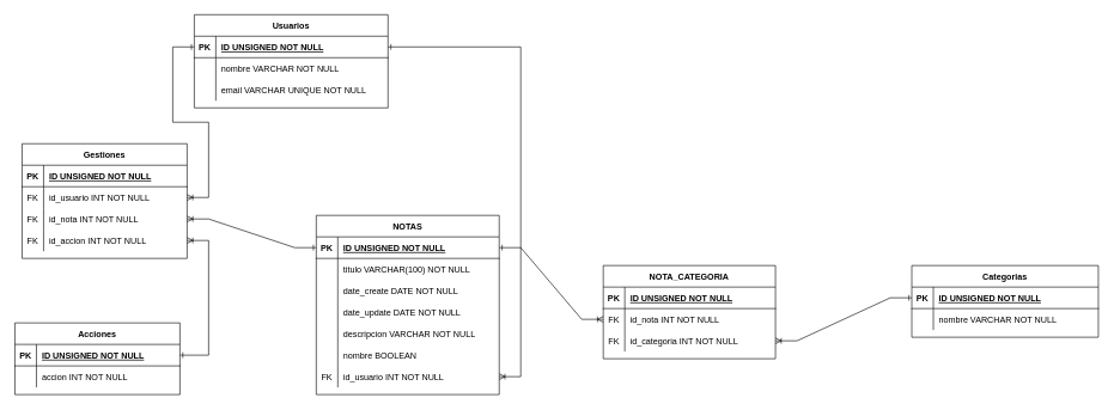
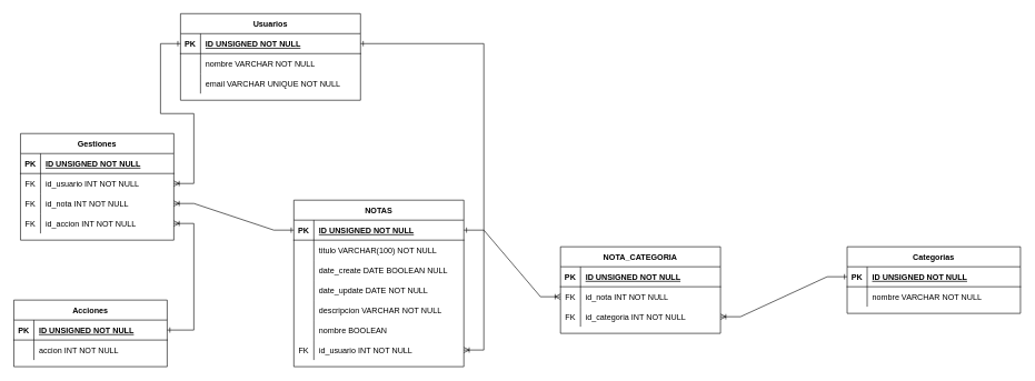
  <mxCell id="0" />
  <mxCell id="1" parent="0" />
  <mxCell id="2" value="Usuarios" style="shape=table;startSize=30;container=1;collapsible=1;childLayout=tableLayout;fixedRows=1;rowLines=0;fontStyle=1;align=center;resizeLast=1;" vertex="1" parent="1"><mxGeometry x="270" y="20" width="270" height="130" as="geometry" /></mxCell>
  <mxCell id="3" value="" style="shape=tableRow;horizontal=0;startSize=0;swimlaneHead=0;swimlaneBody=0;fillColor=none;collapsible=0;dropTarget=0;points=[[0,0.5],[1,0.5]];portConstraint=eastwest;top=0;left=0;right=0;bottom=1;" vertex="1" parent="2"><mxGeometry y="30" width="270" height="30" as="geometry" /></mxCell>
  <mxCell id="4" value="PK" style="shape=partialRectangle;connectable=0;fillColor=none;top=0;left=0;bottom=0;right=0;fontStyle=1;overflow=hidden;" vertex="1" parent="3"><mxGeometry width="30" height="30" as="geometry"><mxRectangle width="30" height="30" as="alternateBounds" /></mxGeometry></mxCell>
  <mxCell id="5" value="ID UNSIGNED NOT NULL" style="shape=partialRectangle;connectable=0;fillColor=none;top=0;left=0;bottom=0;right=0;align=left;spacingLeft=6;fontStyle=5;overflow=hidden;" vertex="1" parent="3"><mxGeometry x="30" width="240" height="30" as="geometry"><mxRectangle width="240" height="30" as="alternateBounds" /></mxGeometry></mxCell>
  <mxCell id="6" value="" style="shape=tableRow;horizontal=0;startSize=0;swimlaneHead=0;swimlaneBody=0;fillColor=none;collapsible=0;dropTarget=0;points=[[0,0.5],[1,0.5]];portConstraint=eastwest;top=0;left=0;right=0;bottom=0;" vertex="1" parent="2"><mxGeometry y="60" width="270" height="30" as="geometry" /></mxCell>
  <mxCell id="7" value="" style="shape=partialRectangle;connectable=0;fillColor=none;top=0;left=0;bottom=0;right=0;editable=1;overflow=hidden;" vertex="1" parent="6"><mxGeometry width="30" height="30" as="geometry"><mxRectangle width="30" height="30" as="alternateBounds" /></mxGeometry></mxCell>
  <mxCell id="8" value="nombre VARCHAR NOT NULL" style="shape=partialRectangle;connectable=0;fillColor=none;top=0;left=0;bottom=0;right=0;align=left;spacingLeft=6;overflow=hidden;" vertex="1" parent="6"><mxGeometry x="30" width="240" height="30" as="geometry"><mxRectangle width="240" height="30" as="alternateBounds" /></mxGeometry></mxCell>
  <mxCell id="9" value="" style="shape=tableRow;horizontal=0;startSize=0;swimlaneHead=0;swimlaneBody=0;fillColor=none;collapsible=0;dropTarget=0;points=[[0,0.5],[1,0.5]];portConstraint=eastwest;top=0;left=0;right=0;bottom=0;" vertex="1" parent="2"><mxGeometry y="90" width="270" height="30" as="geometry" /></mxCell>
  <mxCell id="10" value="" style="shape=partialRectangle;connectable=0;fillColor=none;top=0;left=0;bottom=0;right=0;editable=1;overflow=hidden;" vertex="1" parent="9"><mxGeometry width="30" height="30" as="geometry"><mxRectangle width="30" height="30" as="alternateBounds" /></mxGeometry></mxCell>
  <mxCell id="11" value="email VARCHAR UNIQUE NOT NULL" style="shape=partialRectangle;connectable=0;fillColor=none;top=0;left=0;bottom=0;right=0;align=left;spacingLeft=6;overflow=hidden;" vertex="1" parent="9"><mxGeometry x="30" width="240" height="30" as="geometry"><mxRectangle width="240" height="30" as="alternateBounds" /></mxGeometry></mxCell>
  <mxCell id="12" value="Gestiones" style="shape=table;startSize=30;container=1;collapsible=1;childLayout=tableLayout;fixedRows=1;rowLines=0;fontStyle=1;align=center;resizeLast=1;" vertex="1" parent="1"><mxGeometry x="30" y="200" width="230" height="160" as="geometry" /></mxCell>
  <mxCell id="13" value="" style="shape=tableRow;horizontal=0;startSize=0;swimlaneHead=0;swimlaneBody=0;fillColor=none;collapsible=0;dropTarget=0;points=[[0,0.5],[1,0.5]];portConstraint=eastwest;top=0;left=0;right=0;bottom=1;" vertex="1" parent="12"><mxGeometry y="30" width="230" height="30" as="geometry" /></mxCell>
  <mxCell id="14" value="PK" style="shape=partialRectangle;connectable=0;fillColor=none;top=0;left=0;bottom=0;right=0;fontStyle=1;overflow=hidden;" vertex="1" parent="13"><mxGeometry width="30" height="30" as="geometry"><mxRectangle width="30" height="30" as="alternateBounds" /></mxGeometry></mxCell>
  <mxCell id="15" value="ID UNSIGNED NOT NULL" style="shape=partialRectangle;connectable=0;fillColor=none;top=0;left=0;bottom=0;right=0;align=left;spacingLeft=6;fontStyle=5;overflow=hidden;" vertex="1" parent="13"><mxGeometry x="30" width="200" height="30" as="geometry"><mxRectangle width="200" height="30" as="alternateBounds" /></mxGeometry></mxCell>
  <mxCell id="16" value="" style="shape=tableRow;horizontal=0;startSize=0;swimlaneHead=0;swimlaneBody=0;fillColor=none;collapsible=0;dropTarget=0;points=[[0,0.5],[1,0.5]];portConstraint=eastwest;top=0;left=0;right=0;bottom=0;" vertex="1" parent="12"><mxGeometry y="60" width="230" height="30" as="geometry" /></mxCell>
  <mxCell id="17" value="FK" style="shape=partialRectangle;connectable=0;fillColor=none;top=0;left=0;bottom=0;right=0;editable=1;overflow=hidden;" vertex="1" parent="16"><mxGeometry width="30" height="30" as="geometry"><mxRectangle width="30" height="30" as="alternateBounds" /></mxGeometry></mxCell>
  <mxCell id="18" value="id_usuario INT NOT NULL" style="shape=partialRectangle;connectable=0;fillColor=none;top=0;left=0;bottom=0;right=0;align=left;spacingLeft=6;overflow=hidden;" vertex="1" parent="16"><mxGeometry x="30" width="200" height="30" as="geometry"><mxRectangle width="200" height="30" as="alternateBounds" /></mxGeometry></mxCell>
  <mxCell id="19" value="" style="shape=tableRow;horizontal=0;startSize=0;swimlaneHead=0;swimlaneBody=0;fillColor=none;collapsible=0;dropTarget=0;points=[[0,0.5],[1,0.5]];portConstraint=eastwest;top=0;left=0;right=0;bottom=0;" vertex="1" parent="12"><mxGeometry y="90" width="230" height="30" as="geometry" /></mxCell>
  <mxCell id="20" value="FK" style="shape=partialRectangle;connectable=0;fillColor=none;top=0;left=0;bottom=0;right=0;editable=1;overflow=hidden;" vertex="1" parent="19"><mxGeometry width="30" height="30" as="geometry"><mxRectangle width="30" height="30" as="alternateBounds" /></mxGeometry></mxCell>
  <mxCell id="21" value="id_nota INT NOT NULL" style="shape=partialRectangle;connectable=0;fillColor=none;top=0;left=0;bottom=0;right=0;align=left;spacingLeft=6;overflow=hidden;" vertex="1" parent="19"><mxGeometry x="30" width="200" height="30" as="geometry"><mxRectangle width="200" height="30" as="alternateBounds" /></mxGeometry></mxCell>
  <mxCell id="22" value="" style="shape=tableRow;horizontal=0;startSize=0;swimlaneHead=0;swimlaneBody=0;fillColor=none;collapsible=0;dropTarget=0;points=[[0,0.5],[1,0.5]];portConstraint=eastwest;top=0;left=0;right=0;bottom=0;" vertex="1" parent="12"><mxGeometry y="120" width="230" height="30" as="geometry" /></mxCell>
  <mxCell id="23" value="FK" style="shape=partialRectangle;connectable=0;fillColor=none;top=0;left=0;bottom=0;right=0;editable=1;overflow=hidden;" vertex="1" parent="22"><mxGeometry width="30" height="30" as="geometry"><mxRectangle width="30" height="30" as="alternateBounds" /></mxGeometry></mxCell>
  <mxCell id="24" value="id_accion INT NOT NULL" style="shape=partialRectangle;connectable=0;fillColor=none;top=0;left=0;bottom=0;right=0;align=left;spacingLeft=6;overflow=hidden;" vertex="1" parent="22"><mxGeometry x="30" width="200" height="30" as="geometry"><mxRectangle width="200" height="30" as="alternateBounds" /></mxGeometry></mxCell>
  <mxCell id="25" value="" style="edgeStyle=entityRelationEdgeStyle;fontSize=12;html=1;endArrow=ERone;endFill=0;rounded=0;exitX=1;exitY=0.5;exitDx=0;exitDy=0;entryX=0;entryY=0.5;entryDx=0;entryDy=0;startArrow=ERoneToMany;startFill=0;" edge="1" parent="1" source="16" target="3"><mxGeometry width="100" height="100" relative="1" as="geometry"><mxPoint x="490" y="280" as="sourcePoint" /><mxPoint x="590" y="180" as="targetPoint" /></mxGeometry></mxCell>
  <mxCell id="26" value="Acciones" style="shape=table;startSize=30;container=1;collapsible=1;childLayout=tableLayout;fixedRows=1;rowLines=0;fontStyle=1;align=center;resizeLast=1;" vertex="1" parent="1"><mxGeometry x="20" y="450" width="230" height="100" as="geometry" /></mxCell>
  <mxCell id="27" value="" style="shape=tableRow;horizontal=0;startSize=0;swimlaneHead=0;swimlaneBody=0;fillColor=none;collapsible=0;dropTarget=0;points=[[0,0.5],[1,0.5]];portConstraint=eastwest;top=0;left=0;right=0;bottom=1;" vertex="1" parent="26"><mxGeometry y="30" width="230" height="30" as="geometry" /></mxCell>
  <mxCell id="28" value="PK" style="shape=partialRectangle;connectable=0;fillColor=none;top=0;left=0;bottom=0;right=0;fontStyle=1;overflow=hidden;" vertex="1" parent="27"><mxGeometry width="30" height="30" as="geometry"><mxRectangle width="30" height="30" as="alternateBounds" /></mxGeometry></mxCell>
  <mxCell id="29" value="ID UNSIGNED NOT NULL" style="shape=partialRectangle;connectable=0;fillColor=none;top=0;left=0;bottom=0;right=0;align=left;spacingLeft=6;fontStyle=5;overflow=hidden;" vertex="1" parent="27"><mxGeometry x="30" width="200" height="30" as="geometry"><mxRectangle width="200" height="30" as="alternateBounds" /></mxGeometry></mxCell>
  <mxCell id="30" value="" style="shape=tableRow;horizontal=0;startSize=0;swimlaneHead=0;swimlaneBody=0;fillColor=none;collapsible=0;dropTarget=0;points=[[0,0.5],[1,0.5]];portConstraint=eastwest;top=0;left=0;right=0;bottom=0;" vertex="1" parent="26"><mxGeometry y="60" width="230" height="30" as="geometry" /></mxCell>
  <mxCell id="31" value="" style="shape=partialRectangle;connectable=0;fillColor=none;top=0;left=0;bottom=0;right=0;editable=1;overflow=hidden;" vertex="1" parent="30"><mxGeometry width="30" height="30" as="geometry"><mxRectangle width="30" height="30" as="alternateBounds" /></mxGeometry></mxCell>
  <mxCell id="32" value="accion INT NOT NULL" style="shape=partialRectangle;connectable=0;fillColor=none;top=0;left=0;bottom=0;right=0;align=left;spacingLeft=6;overflow=hidden;" vertex="1" parent="30"><mxGeometry x="30" width="200" height="30" as="geometry"><mxRectangle width="200" height="30" as="alternateBounds" /></mxGeometry></mxCell>
  <mxCell id="33" value="" style="edgeStyle=entityRelationEdgeStyle;fontSize=12;html=1;endArrow=ERone;endFill=0;rounded=0;startArrow=ERoneToMany;startFill=0;" edge="1" parent="1" target="27"><mxGeometry width="100" height="100" relative="1" as="geometry"><mxPoint x="260" y="335" as="sourcePoint" /><mxPoint x="280" y="75" as="targetPoint" /></mxGeometry></mxCell>
  <mxCell id="34" value="NOTAS" style="shape=table;startSize=30;container=1;collapsible=1;childLayout=tableLayout;fixedRows=1;rowLines=0;fontStyle=1;align=center;resizeLast=1;" vertex="1" parent="1"><mxGeometry x="440" y="300" width="255" height="250" as="geometry" /></mxCell>
  <mxCell id="35" value="" style="shape=tableRow;horizontal=0;startSize=0;swimlaneHead=0;swimlaneBody=0;fillColor=none;collapsible=0;dropTarget=0;points=[[0,0.5],[1,0.5]];portConstraint=eastwest;top=0;left=0;right=0;bottom=1;" vertex="1" parent="34"><mxGeometry y="30" width="255" height="30" as="geometry" /></mxCell>
  <mxCell id="36" value="PK" style="shape=partialRectangle;connectable=0;fillColor=none;top=0;left=0;bottom=0;right=0;fontStyle=1;overflow=hidden;" vertex="1" parent="35"><mxGeometry width="30" height="30" as="geometry"><mxRectangle width="30" height="30" as="alternateBounds" /></mxGeometry></mxCell>
  <mxCell id="37" value="ID UNSIGNED NOT NULL" style="shape=partialRectangle;connectable=0;fillColor=none;top=0;left=0;bottom=0;right=0;align=left;spacingLeft=6;fontStyle=5;overflow=hidden;" vertex="1" parent="35"><mxGeometry x="30" width="225" height="30" as="geometry"><mxRectangle width="225" height="30" as="alternateBounds" /></mxGeometry></mxCell>
  <mxCell id="38" value="" style="shape=tableRow;horizontal=0;startSize=0;swimlaneHead=0;swimlaneBody=0;fillColor=none;collapsible=0;dropTarget=0;points=[[0,0.5],[1,0.5]];portConstraint=eastwest;top=0;left=0;right=0;bottom=0;" vertex="1" parent="34"><mxGeometry y="60" width="255" height="30" as="geometry" /></mxCell>
  <mxCell id="39" value="" style="shape=partialRectangle;connectable=0;fillColor=none;top=0;left=0;bottom=0;right=0;editable=1;overflow=hidden;" vertex="1" parent="38"><mxGeometry width="30" height="30" as="geometry"><mxRectangle width="30" height="30" as="alternateBounds" /></mxGeometry></mxCell>
  <mxCell id="40" value="titulo VARCHAR(100) NOT NULL" style="shape=partialRectangle;connectable=0;fillColor=none;top=0;left=0;bottom=0;right=0;align=left;spacingLeft=6;overflow=hidden;" vertex="1" parent="38"><mxGeometry x="30" width="225" height="30" as="geometry"><mxRectangle width="225" height="30" as="alternateBounds" /></mxGeometry></mxCell>
  <mxCell id="41" value="" style="shape=tableRow;horizontal=0;startSize=0;swimlaneHead=0;swimlaneBody=0;fillColor=none;collapsible=0;dropTarget=0;points=[[0,0.5],[1,0.5]];portConstraint=eastwest;top=0;left=0;right=0;bottom=0;" vertex="1" parent="34"><mxGeometry y="90" width="255" height="30" as="geometry" /></mxCell>
  <mxCell id="42" value="" style="shape=partialRectangle;connectable=0;fillColor=none;top=0;left=0;bottom=0;right=0;editable=1;overflow=hidden;" vertex="1" parent="41"><mxGeometry width="30" height="30" as="geometry"><mxRectangle width="30" height="30" as="alternateBounds" /></mxGeometry></mxCell>
- <mxCell id="43" value="date_create DATE NOT NULL" style="shape=partialRectangle;connectable=0;fillColor=none;top=0;left=0;bottom=0;right=0;align=left;spacingLeft=6;overflow=hidden;" vertex="1" parent="41"><mxGeometry x="30" width="225" height="30" as="geometry"><mxRectangle width="225" height="30" as="alternateBounds" /></mxGeometry></mxCell>
+ <mxCell id="43" value="date_create DATE BOOLEAN NULL" style="shape=partialRectangle;connectable=0;fillColor=none;top=0;left=0;bottom=0;right=0;align=left;spacingLeft=6;overflow=hidden;" vertex="1" parent="41"><mxGeometry x="30" width="225" height="30" as="geometry"><mxRectangle width="225" height="30" as="alternateBounds" /></mxGeometry></mxCell>
  <mxCell id="44" value="" style="shape=tableRow;horizontal=0;startSize=0;swimlaneHead=0;swimlaneBody=0;fillColor=none;collapsible=0;dropTarget=0;points=[[0,0.5],[1,0.5]];portConstraint=eastwest;top=0;left=0;right=0;bottom=0;" vertex="1" parent="34"><mxGeometry y="120" width="255" height="30" as="geometry" /></mxCell>
  <mxCell id="45" value="" style="shape=partialRectangle;connectable=0;fillColor=none;top=0;left=0;bottom=0;right=0;editable=1;overflow=hidden;" vertex="1" parent="44"><mxGeometry width="30" height="30" as="geometry"><mxRectangle width="30" height="30" as="alternateBounds" /></mxGeometry></mxCell>
  <mxCell id="46" value="date_update DATE NOT NULL" style="shape=partialRectangle;connectable=0;fillColor=none;top=0;left=0;bottom=0;right=0;align=left;spacingLeft=6;overflow=hidden;" vertex="1" parent="44"><mxGeometry x="30" width="225" height="30" as="geometry"><mxRectangle width="225" height="30" as="alternateBounds" /></mxGeometry></mxCell>
  <mxCell id="47" value="" style="shape=tableRow;horizontal=0;startSize=0;swimlaneHead=0;swimlaneBody=0;fillColor=none;collapsible=0;dropTarget=0;points=[[0,0.5],[1,0.5]];portConstraint=eastwest;top=0;left=0;right=0;bottom=0;" vertex="1" parent="34"><mxGeometry y="150" width="255" height="30" as="geometry" /></mxCell>
  <mxCell id="48" value="" style="shape=partialRectangle;connectable=0;fillColor=none;top=0;left=0;bottom=0;right=0;editable=1;overflow=hidden;" vertex="1" parent="47"><mxGeometry width="30" height="30" as="geometry"><mxRectangle width="30" height="30" as="alternateBounds" /></mxGeometry></mxCell>
  <mxCell id="49" value="descripcion VARCHAR NOT NULL" style="shape=partialRectangle;connectable=0;fillColor=none;top=0;left=0;bottom=0;right=0;align=left;spacingLeft=6;overflow=hidden;" vertex="1" parent="47"><mxGeometry x="30" width="225" height="30" as="geometry"><mxRectangle width="225" height="30" as="alternateBounds" /></mxGeometry></mxCell>
  <mxCell id="50" value="" style="shape=tableRow;horizontal=0;startSize=0;swimlaneHead=0;swimlaneBody=0;fillColor=none;collapsible=0;dropTarget=0;points=[[0,0.5],[1,0.5]];portConstraint=eastwest;top=0;left=0;right=0;bottom=0;" vertex="1" parent="34"><mxGeometry y="180" width="255" height="30" as="geometry" /></mxCell>
  <mxCell id="51" value="" style="shape=partialRectangle;connectable=0;fillColor=none;top=0;left=0;bottom=0;right=0;editable=1;overflow=hidden;" vertex="1" parent="50"><mxGeometry width="30" height="30" as="geometry"><mxRectangle width="30" height="30" as="alternateBounds" /></mxGeometry></mxCell>
  <mxCell id="52" value="nombre BOOLEAN " style="shape=partialRectangle;connectable=0;fillColor=none;top=0;left=0;bottom=0;right=0;align=left;spacingLeft=6;overflow=hidden;" vertex="1" parent="50"><mxGeometry x="30" width="225" height="30" as="geometry"><mxRectangle width="225" height="30" as="alternateBounds" /></mxGeometry></mxCell>
  <mxCell id="53" value="" style="shape=tableRow;horizontal=0;startSize=0;swimlaneHead=0;swimlaneBody=0;fillColor=none;collapsible=0;dropTarget=0;points=[[0,0.5],[1,0.5]];portConstraint=eastwest;top=0;left=0;right=0;bottom=0;" vertex="1" parent="34"><mxGeometry y="210" width="255" height="30" as="geometry" /></mxCell>
  <mxCell id="54" value="FK" style="shape=partialRectangle;connectable=0;fillColor=none;top=0;left=0;bottom=0;right=0;editable=1;overflow=hidden;" vertex="1" parent="53"><mxGeometry width="30" height="30" as="geometry"><mxRectangle width="30" height="30" as="alternateBounds" /></mxGeometry></mxCell>
  <mxCell id="55" value="id_usuario INT NOT NULL" style="shape=partialRectangle;connectable=0;fillColor=none;top=0;left=0;bottom=0;right=0;align=left;spacingLeft=6;overflow=hidden;" vertex="1" parent="53"><mxGeometry x="30" width="225" height="30" as="geometry"><mxRectangle width="225" height="30" as="alternateBounds" /></mxGeometry></mxCell>
  <mxCell id="56" value="" style="edgeStyle=entityRelationEdgeStyle;fontSize=12;html=1;endArrow=ERone;endFill=0;rounded=0;startArrow=ERoneToMany;startFill=0;" edge="1" parent="1" source="53" target="3"><mxGeometry width="100" height="100" relative="1" as="geometry"><mxPoint x="270" y="285" as="sourcePoint" /><mxPoint x="280" y="75" as="targetPoint" /></mxGeometry></mxCell>
  <mxCell id="57" value="NOTA_CATEGORIA" style="shape=table;startSize=30;container=1;collapsible=1;childLayout=tableLayout;fixedRows=1;rowLines=0;fontStyle=1;align=center;resizeLast=1;" vertex="1" parent="1"><mxGeometry x="840" y="370" width="240" height="130" as="geometry" /></mxCell>
  <mxCell id="58" value="" style="shape=tableRow;horizontal=0;startSize=0;swimlaneHead=0;swimlaneBody=0;fillColor=none;collapsible=0;dropTarget=0;points=[[0,0.5],[1,0.5]];portConstraint=eastwest;top=0;left=0;right=0;bottom=1;" vertex="1" parent="57"><mxGeometry y="30" width="240" height="30" as="geometry" /></mxCell>
  <mxCell id="59" value="PK" style="shape=partialRectangle;connectable=0;fillColor=none;top=0;left=0;bottom=0;right=0;fontStyle=1;overflow=hidden;" vertex="1" parent="58"><mxGeometry width="30" height="30" as="geometry"><mxRectangle width="30" height="30" as="alternateBounds" /></mxGeometry></mxCell>
  <mxCell id="60" value="ID UNSIGNED NOT NULL" style="shape=partialRectangle;connectable=0;fillColor=none;top=0;left=0;bottom=0;right=0;align=left;spacingLeft=6;fontStyle=5;overflow=hidden;" vertex="1" parent="58"><mxGeometry x="30" width="210" height="30" as="geometry"><mxRectangle width="210" height="30" as="alternateBounds" /></mxGeometry></mxCell>
  <mxCell id="61" value="" style="shape=tableRow;horizontal=0;startSize=0;swimlaneHead=0;swimlaneBody=0;fillColor=none;collapsible=0;dropTarget=0;points=[[0,0.5],[1,0.5]];portConstraint=eastwest;top=0;left=0;right=0;bottom=0;" vertex="1" parent="57"><mxGeometry y="60" width="240" height="30" as="geometry" /></mxCell>
  <mxCell id="62" value="FK" style="shape=partialRectangle;connectable=0;fillColor=none;top=0;left=0;bottom=0;right=0;editable=1;overflow=hidden;" vertex="1" parent="61"><mxGeometry width="30" height="30" as="geometry"><mxRectangle width="30" height="30" as="alternateBounds" /></mxGeometry></mxCell>
  <mxCell id="63" value="id_nota INT NOT NULL   " style="shape=partialRectangle;connectable=0;fillColor=none;top=0;left=0;bottom=0;right=0;align=left;spacingLeft=6;overflow=hidden;" vertex="1" parent="61"><mxGeometry x="30" width="210" height="30" as="geometry"><mxRectangle width="210" height="30" as="alternateBounds" /></mxGeometry></mxCell>
  <mxCell id="64" value="" style="shape=tableRow;horizontal=0;startSize=0;swimlaneHead=0;swimlaneBody=0;fillColor=none;collapsible=0;dropTarget=0;points=[[0,0.5],[1,0.5]];portConstraint=eastwest;top=0;left=0;right=0;bottom=0;" vertex="1" parent="57"><mxGeometry y="90" width="240" height="30" as="geometry" /></mxCell>
  <mxCell id="65" value="FK" style="shape=partialRectangle;connectable=0;fillColor=none;top=0;left=0;bottom=0;right=0;editable=1;overflow=hidden;" vertex="1" parent="64"><mxGeometry width="30" height="30" as="geometry"><mxRectangle width="30" height="30" as="alternateBounds" /></mxGeometry></mxCell>
  <mxCell id="66" value="id_categoria INT NOT NULL" style="shape=partialRectangle;connectable=0;fillColor=none;top=0;left=0;bottom=0;right=0;align=left;spacingLeft=6;overflow=hidden;" vertex="1" parent="64"><mxGeometry x="30" width="210" height="30" as="geometry"><mxRectangle width="210" height="30" as="alternateBounds" /></mxGeometry></mxCell>
  <mxCell id="67" value="Categorias" style="shape=table;startSize=30;container=1;collapsible=1;childLayout=tableLayout;fixedRows=1;rowLines=0;fontStyle=1;align=center;resizeLast=1;" vertex="1" parent="1"><mxGeometry x="1270" y="370" width="260" height="100" as="geometry" /></mxCell>
  <mxCell id="68" value="" style="shape=tableRow;horizontal=0;startSize=0;swimlaneHead=0;swimlaneBody=0;fillColor=none;collapsible=0;dropTarget=0;points=[[0,0.5],[1,0.5]];portConstraint=eastwest;top=0;left=0;right=0;bottom=1;" vertex="1" parent="67"><mxGeometry y="30" width="260" height="30" as="geometry" /></mxCell>
  <mxCell id="69" value="PK" style="shape=partialRectangle;connectable=0;fillColor=none;top=0;left=0;bottom=0;right=0;fontStyle=1;overflow=hidden;" vertex="1" parent="68"><mxGeometry width="30" height="30" as="geometry"><mxRectangle width="30" height="30" as="alternateBounds" /></mxGeometry></mxCell>
  <mxCell id="70" value="ID UNSIGNED NOT NULL" style="shape=partialRectangle;connectable=0;fillColor=none;top=0;left=0;bottom=0;right=0;align=left;spacingLeft=6;fontStyle=5;overflow=hidden;" vertex="1" parent="68"><mxGeometry x="30" width="230" height="30" as="geometry"><mxRectangle width="230" height="30" as="alternateBounds" /></mxGeometry></mxCell>
  <mxCell id="71" value="" style="shape=tableRow;horizontal=0;startSize=0;swimlaneHead=0;swimlaneBody=0;fillColor=none;collapsible=0;dropTarget=0;points=[[0,0.5],[1,0.5]];portConstraint=eastwest;top=0;left=0;right=0;bottom=0;" vertex="1" parent="67"><mxGeometry y="60" width="260" height="30" as="geometry" /></mxCell>
  <mxCell id="72" value="" style="shape=partialRectangle;connectable=0;fillColor=none;top=0;left=0;bottom=0;right=0;editable=1;overflow=hidden;" vertex="1" parent="71"><mxGeometry width="30" height="30" as="geometry"><mxRectangle width="30" height="30" as="alternateBounds" /></mxGeometry></mxCell>
  <mxCell id="73" value="nombre VARCHAR NOT NULL" style="shape=partialRectangle;connectable=0;fillColor=none;top=0;left=0;bottom=0;right=0;align=left;spacingLeft=6;overflow=hidden;" vertex="1" parent="71"><mxGeometry x="30" width="230" height="30" as="geometry"><mxRectangle width="230" height="30" as="alternateBounds" /></mxGeometry></mxCell>
  <mxCell id="74" value="" style="edgeStyle=entityRelationEdgeStyle;fontSize=12;html=1;endArrow=ERone;endFill=0;rounded=0;startArrow=ERoneToMany;startFill=0;" edge="1" parent="1" source="61" target="35"><mxGeometry width="100" height="100" relative="1" as="geometry"><mxPoint x="705" y="535" as="sourcePoint" /><mxPoint x="550" y="75" as="targetPoint" /></mxGeometry></mxCell>
  <mxCell id="75" value="" style="edgeStyle=entityRelationEdgeStyle;fontSize=12;html=1;endArrow=ERone;endFill=0;rounded=0;startArrow=ERoneToMany;startFill=0;" edge="1" parent="1" source="64" target="68"><mxGeometry width="100" height="100" relative="1" as="geometry"><mxPoint x="715" y="545" as="sourcePoint" /><mxPoint x="560" y="85" as="targetPoint" /></mxGeometry></mxCell>
  <mxCell id="76" value="" style="edgeStyle=entityRelationEdgeStyle;fontSize=12;html=1;endArrow=ERone;endFill=0;rounded=0;startArrow=ERoneToMany;startFill=0;" edge="1" parent="1" source="19" target="35"><mxGeometry width="100" height="100" relative="1" as="geometry"><mxPoint x="725" y="555" as="sourcePoint" /><mxPoint x="570" y="95" as="targetPoint" /></mxGeometry></mxCell>
